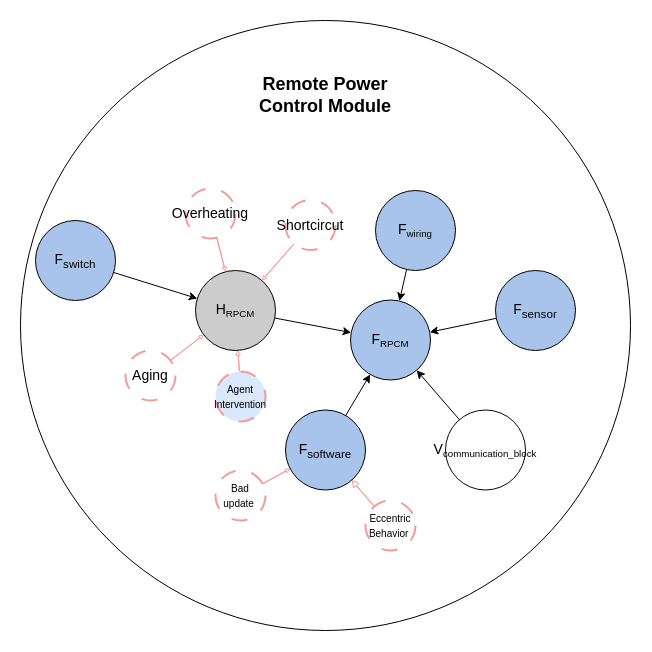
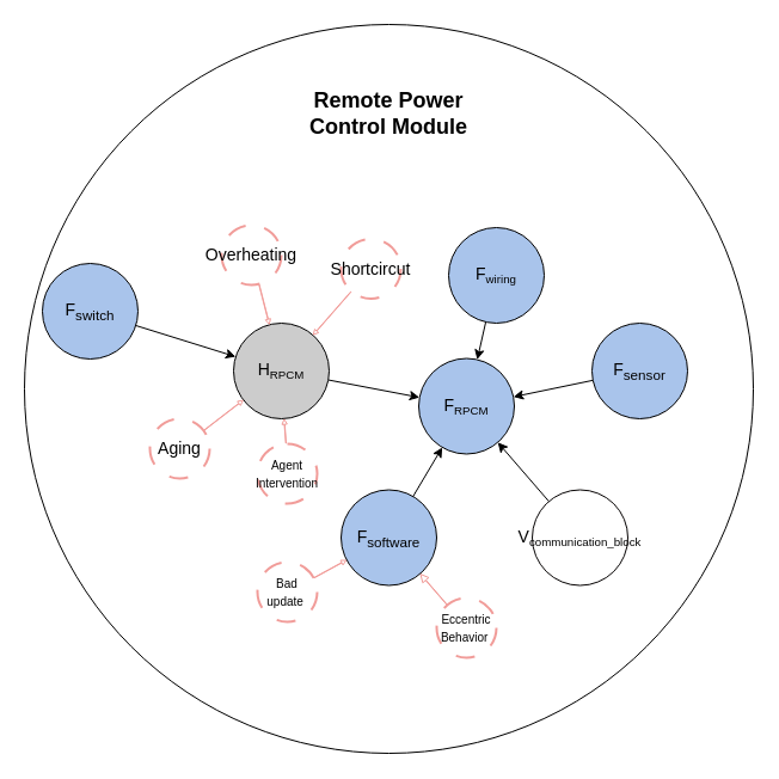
  <mxCell id="0" />
  <mxCell id="1" parent="0" />
  <mxCell id="2" value="" style="ellipse;whiteSpace=wrap;html=1;aspect=fixed;" vertex="1" parent="1"><mxGeometry x="20" y="20" width="610" height="610" as="geometry" /></mxCell>
  <mxCell id="3" value="&lt;font style=&quot;font-size: 14px;&quot;&gt;Aging&lt;/font&gt;" style="ellipse;whiteSpace=wrap;html=1;aspect=fixed;fillColor=#FFFFFF;strokeColor=#F19C99;strokeWidth=2;dashed=1;dashPattern=8 8;" vertex="1" parent="1"><mxGeometry x="125" y="350" width="50" height="50" as="geometry" /></mxCell>
  <mxCell id="4" value="&lt;font style=&quot;font-size: 14px;&quot;&gt;Overheating&lt;/font&gt;" style="ellipse;whiteSpace=wrap;html=1;aspect=fixed;fillColor=#FFFFFF;strokeColor=#F19C99;strokeWidth=2;dashed=1;dashPattern=8 8;" vertex="1" parent="1"><mxGeometry x="185" y="188" width="50" height="50" as="geometry" /></mxCell>
  <mxCell id="5" value="&lt;b&gt;&lt;font style=&quot;font-size: 18px;&quot;&gt;Remote Power Control Module&lt;/font&gt;&lt;/b&gt;" style="text;html=1;strokeColor=none;fillColor=none;align=center;verticalAlign=middle;whiteSpace=wrap;rounded=0;" vertex="1" parent="1"><mxGeometry x="245" y="80" width="160" height="30" as="geometry" /></mxCell>
  <mxCell id="6" value="&lt;font style=&quot;font-size: 14px;&quot;&gt;F&lt;/font&gt;&lt;font style=&quot;font-size: 11.667px;&quot;&gt;&lt;sub&gt;RPCM&lt;/sub&gt;&lt;/font&gt;" style="ellipse;whiteSpace=wrap;html=1;aspect=fixed;fillColor=#A9C4EB;" vertex="1" parent="1"><mxGeometry x="350" y="299.5" width="80" height="80" as="geometry" /></mxCell>
  <mxCell id="7" value="&lt;font size=&quot;1&quot;&gt;Bad update&lt;/font&gt;&lt;font style=&quot;font-size: 10px;&quot;&gt;&amp;nbsp;&lt;/font&gt;" style="ellipse;whiteSpace=wrap;html=1;aspect=fixed;fillColor=#FFFFFF;strokeColor=#F19C99;strokeWidth=2;dashed=1;dashPattern=8 8;" vertex="1" parent="1"><mxGeometry x="215" y="470" width="50" height="50" as="geometry" /></mxCell>
  <mxCell id="8" value="&lt;font size=&quot;1&quot;&gt;Eccentric Behavior&amp;nbsp;&lt;/font&gt;" style="ellipse;whiteSpace=wrap;html=1;aspect=fixed;fillColor=#FFFFFF;strokeColor=#F19C99;strokeWidth=2;dashed=1;dashPattern=8 8;" vertex="1" parent="1"><mxGeometry x="365" y="500" width="50" height="50" as="geometry" /></mxCell>
  <mxCell id="9" value="" style="shape=flexArrow;endArrow=classic;html=1;rounded=0;width=0.323;endSize=1.065;endWidth=2.981;strokeColor=#F19C99;" edge="1" parent="1" source="7" target="11"><mxGeometry width="50" height="50" relative="1" as="geometry"><mxPoint x="850" y="195" as="sourcePoint" /><mxPoint x="260" y="407" as="targetPoint" /></mxGeometry></mxCell>
  <mxCell id="10" value="" style="shape=flexArrow;endArrow=classic;html=1;rounded=0;width=0.323;endSize=1.88;endWidth=5.342;strokeColor=#F19C99;" edge="1" parent="1" source="8" target="11"><mxGeometry width="50" height="50" relative="1" as="geometry"><mxPoint x="43" y="454" as="sourcePoint" /><mxPoint x="297" y="428" as="targetPoint" /></mxGeometry></mxCell>
  <mxCell id="11" value="&lt;span style=&quot;font-size: 14px;&quot;&gt;F&lt;sub&gt;software&lt;/sub&gt;&lt;/span&gt;" style="ellipse;whiteSpace=wrap;html=1;aspect=fixed;fillColor=#A9C4EB;" vertex="1" parent="1"><mxGeometry x="285" y="409.5" width="80" height="80" as="geometry" /></mxCell>
  <mxCell id="12" value="&lt;span style=&quot;font-size: 14px;&quot;&gt;F&lt;sub&gt;switch&lt;/sub&gt;&lt;/span&gt;" style="ellipse;whiteSpace=wrap;html=1;aspect=fixed;fillColor=#A9C4EB;" vertex="1" parent="1"><mxGeometry x="35" y="220" width="80" height="80" as="geometry" /></mxCell>
  <mxCell id="13" value="&lt;span style=&quot;font-size: 14px;&quot;&gt;F&lt;/span&gt;&lt;span style=&quot;font-size: 11.667px;&quot;&gt;&lt;sub&gt;wiring&lt;/sub&gt;&lt;/span&gt;" style="ellipse;whiteSpace=wrap;html=1;aspect=fixed;fillColor=#A9C4EB;" vertex="1" parent="1"><mxGeometry x="375" y="190" width="80" height="80" as="geometry" /></mxCell>
  <mxCell id="14" value="&lt;font style=&quot;font-size: 14px;&quot;&gt;H&lt;/font&gt;&lt;font style=&quot;font-size: 11.667px;&quot;&gt;&lt;sub&gt;RPCM&lt;/sub&gt;&lt;/font&gt;" style="ellipse;whiteSpace=wrap;html=1;aspect=fixed;fillColor=#CCCCCC;" vertex="1" parent="1"><mxGeometry x="195" y="270" width="80" height="80" as="geometry" /></mxCell>
  <mxCell id="15" value="" style="shape=flexArrow;endArrow=classic;html=1;rounded=0;width=0.323;endSize=1.065;endWidth=2.981;strokeColor=#F19C99;" edge="1" parent="1" source="4" target="14"><mxGeometry width="50" height="50" relative="1" as="geometry"><mxPoint x="735.003" y="299.641" as="sourcePoint" /><mxPoint x="781" y="293" as="targetPoint" /></mxGeometry></mxCell>
  <mxCell id="16" value="" style="shape=flexArrow;endArrow=classic;html=1;rounded=0;width=0.323;endSize=1.065;endWidth=2.981;strokeColor=#F19C99;" edge="1" parent="1" source="3" target="14"><mxGeometry width="50" height="50" relative="1" as="geometry"><mxPoint x="224" y="230" as="sourcePoint" /><mxPoint x="230" y="270" as="targetPoint" /></mxGeometry></mxCell>
  <mxCell id="17" value="&lt;font style=&quot;font-size: 14px;&quot;&gt;Shortcircut&lt;/font&gt;" style="ellipse;whiteSpace=wrap;html=1;aspect=fixed;fillColor=#FFFFFF;strokeColor=#F19C99;strokeWidth=2;dashed=1;dashPattern=8 8;" vertex="1" parent="1"><mxGeometry x="285" y="199.5" width="50" height="50" as="geometry" /></mxCell>
  <mxCell id="18" value="" style="shape=flexArrow;endArrow=classic;html=1;rounded=0;width=0.323;endSize=1.065;endWidth=2.981;strokeColor=#F19C99;" edge="1" parent="1" source="17" target="14"><mxGeometry width="50" height="50" relative="1" as="geometry"><mxPoint x="867" y="214" as="sourcePoint" /><mxPoint x="842" y="254" as="targetPoint" /></mxGeometry></mxCell>
  <mxCell id="19" value="" style="endArrow=classic;html=1;rounded=0;" edge="1" parent="1" source="12" target="14"><mxGeometry width="50" height="50" relative="1" as="geometry"><mxPoint x="115" y="330" as="sourcePoint" /><mxPoint x="165" y="280" as="targetPoint" /></mxGeometry></mxCell>
- <mxCell id="20" value="&lt;font style=&quot;font-size: 10px;&quot;&gt;Agent Intervention&lt;/font&gt;" style="ellipse;whiteSpace=wrap;html=1;aspect=fixed;fillColor=#dae8fc;strokeColor=#F19C99;strokeWidth=2;dashed=1;dashPattern=8 8;direction=north;" vertex="1" parent="1"><mxGeometry x="215" y="371" width="50" height="50" as="geometry" /></mxCell>
+ <mxCell id="20" value="&lt;font style=&quot;font-size: 10px;&quot;&gt;Agent Intervention&lt;/font&gt;" style="ellipse;whiteSpace=wrap;html=1;aspect=fixed;fillColor=#FFFFFF;strokeColor=#F19C99;strokeWidth=2;dashed=1;dashPattern=8 8;direction=north;" vertex="1" parent="1"><mxGeometry x="215" y="371" width="50" height="50" as="geometry" /></mxCell>
  <mxCell id="21" value="" style="shape=flexArrow;endArrow=classic;html=1;rounded=0;width=0.323;endSize=1.065;endWidth=2.981;strokeColor=#F19C99;" edge="1" parent="1" source="20" target="14"><mxGeometry width="50" height="50" relative="1" as="geometry"><mxPoint x="169" y="364" as="sourcePoint" /><mxPoint x="204" y="335" as="targetPoint" /></mxGeometry></mxCell>
  <mxCell id="22" value="" style="endArrow=classic;html=1;rounded=0;" edge="1" parent="1" source="14" target="6"><mxGeometry width="50" height="50" relative="1" as="geometry"><mxPoint x="305" y="350" as="sourcePoint" /><mxPoint x="355" y="300" as="targetPoint" /></mxGeometry></mxCell>
  <mxCell id="23" value="" style="endArrow=classic;html=1;rounded=0;" edge="1" parent="1" source="13" target="6"><mxGeometry width="50" height="50" relative="1" as="geometry"><mxPoint x="465" y="310" as="sourcePoint" /><mxPoint x="515" y="260" as="targetPoint" /></mxGeometry></mxCell>
  <mxCell id="24" value="" style="endArrow=classic;html=1;rounded=0;" edge="1" parent="1" source="11" target="6"><mxGeometry width="50" height="50" relative="1" as="geometry"><mxPoint x="405" y="450" as="sourcePoint" /><mxPoint x="455" y="400" as="targetPoint" /></mxGeometry></mxCell>
  <mxCell id="25" value="&lt;font style=&quot;font-size: 14px;&quot;&gt;V&lt;/font&gt;&lt;font style=&quot;font-size: 11.667px;&quot;&gt;&lt;sub&gt;communication_block&lt;/sub&gt;&lt;/font&gt;" style="ellipse;whiteSpace=wrap;html=1;aspect=fixed;fillColor=#FFFFFF;strokeColor=#080505;strokeWidth=1;" vertex="1" parent="1"><mxGeometry x="445" y="409.5" width="80" height="80" as="geometry" /></mxCell>
  <mxCell id="26" value="" style="endArrow=classic;html=1;rounded=0;" edge="1" parent="1" source="25" target="6"><mxGeometry width="50" height="50" relative="1" as="geometry"><mxPoint x="615" y="480" as="sourcePoint" /><mxPoint x="665" y="430" as="targetPoint" /></mxGeometry></mxCell>
  <mxCell id="27" value="&lt;span style=&quot;font-size: 14px;&quot;&gt;F&lt;sub&gt;sensor&lt;/sub&gt;&lt;/span&gt;" style="ellipse;whiteSpace=wrap;html=1;aspect=fixed;fillColor=#A9C4EB;" vertex="1" parent="1"><mxGeometry x="495" y="270" width="80" height="80" as="geometry" /></mxCell>
  <mxCell id="28" value="" style="endArrow=classic;html=1;rounded=0;" edge="1" parent="1" source="27" target="6"><mxGeometry width="50" height="50" relative="1" as="geometry"><mxPoint x="565" y="410" as="sourcePoint" /><mxPoint x="615" y="360" as="targetPoint" /></mxGeometry></mxCell>
